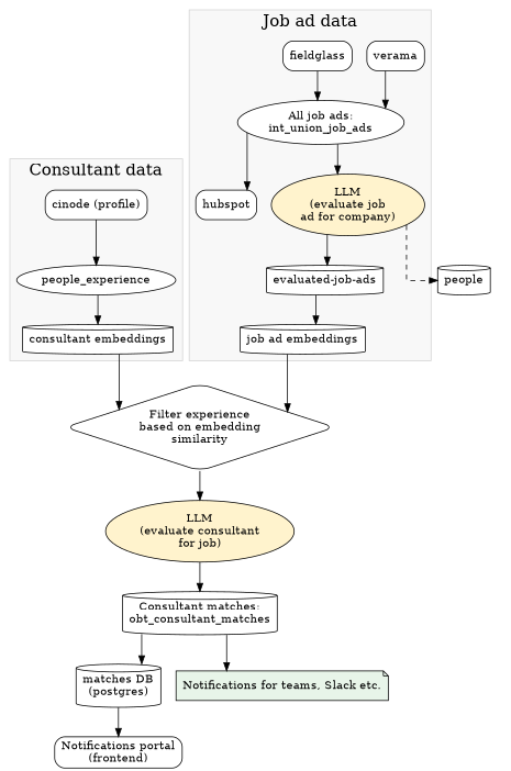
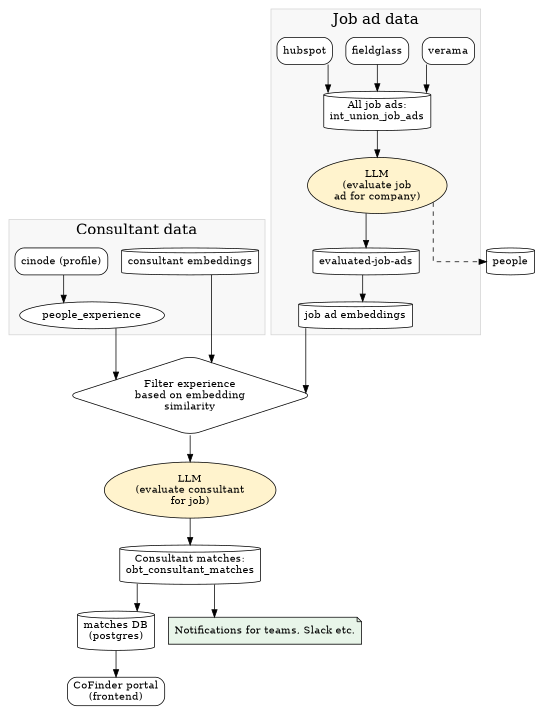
  digraph {
    fontname="DejaVu Serif"
    fontsize=20
    rankdir=UD
    splines=ortho
    node [fillcolor=white fontname="DejaVu Serif" shape=cylinder style="rounded,filled"]
    edge [fontname="DejaVu Serif"]
    top_anchor [shape=point style=invis]
    n2 [label=verama shape=box]
-   n3 [label="All job ads:\nint_union_job_ads" shape=ellipse]
+   n3 [label="All job ads:\nint_union_job_ads"]
    n4 [label=fieldglass shape=box]
    n5 [label=hubspot shape=box]
    n6 [fillcolor="#fff3cd" label="LLM\n(evaluate job\nad for company)" shape=ellipse style=filled]
    n7 [label="evaluated-job-ads"]
    n8 [label="job ad embeddings"]
    n9 [label="cinode (profile)" shape=box]
    n10 [label=people_experience shape=ellipse]
    n11 [label="consultant embeddings"]
    mid_anchor [shape=point style=invis]
    n13 [label=people]
    n14 [label="Filter experience\nbased on embedding\nsimilarity" shape=diamond]
    bottom_anchor [shape=point style=invis]
    n16 [fillcolor="#fff3cd" label="LLM\n(evaluate consultant\nfor job)" shape=ellipse style=filled]
    n17 [label="Consultant matches:\nobt_consultant_matches"]
    n18 [label="matches DB\n(postgres)"]
    n19 [fillcolor="#e8f5e9" label="Notifications for teams, Slack etc." shape=note]
-   n20 [label="Notifications portal\n(frontend)" shape=box]
+   n20 [label="CoFinder portal\n(frontend)" shape=box]
    subgraph cluster_1 {
      color=lightgrey
      fillcolor="#f8f8f8"
      label="Job ad data"
      style=filled
      top_anchor
      n2
      n3
      n4
      n5
      n6
      n7
      n8
    }
    subgraph cluster_2 {
      color=lightgrey
      fillcolor="#f8f8f8"
      label="Consultant data"
      style=filled
      n9
      n10
      n11
    }
    top_anchor -> mid_anchor [minlen=2 style=invis weight=1000]
    n2 -> top_anchor [style=invis weight=50]
    n2 -> n3
    n3 -> n6
    n4 -> n3
-   n3 -> n5
+   n5 -> n3
    n6 -> n7
    n6 -> n13 [style=dashed]
    n7 -> n8
    n8 -> n14
    n9 -> n10
-   n10 -> n11
+   n10 -> n14
    n11 -> n14
    mid_anchor -> bottom_anchor [minlen=2 style=invis weight=1000]
    n14 -> n16
    n16 -> n17
    n17 -> n18
    n17 -> n19
    n18 -> n20
  }
